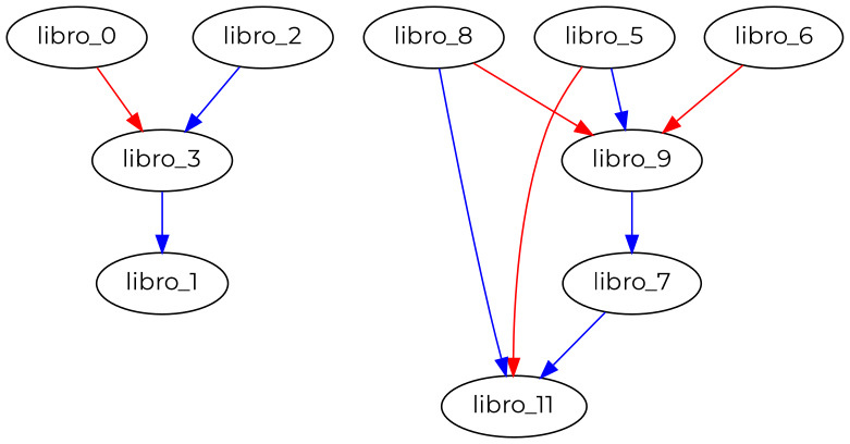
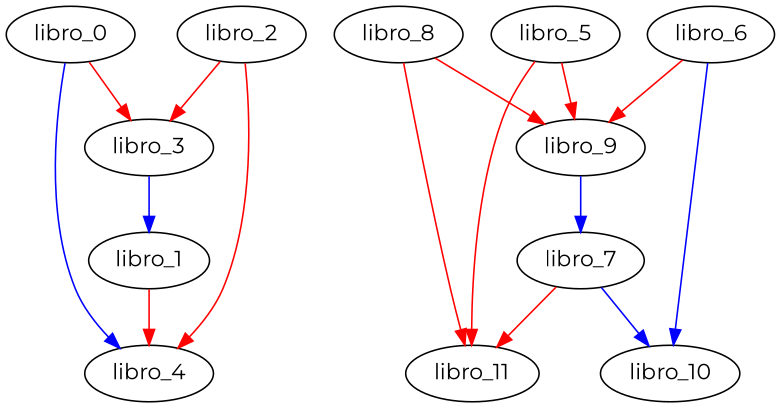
  digraph {
    fontname=Montserrat
    node [fontname=Montserrat]
    edge [color=blue fontname=Montserrat]
    libro_0
    libro_3
+   libro_4
    libro_1
    libro_2
    libro_5
    libro_9
    libro_11
    libro_7
    libro_6
+   libro_10
    libro_8
    libro_0 -> libro_3 [color=red]
+   libro_0 -> libro_4
    libro_3 -> libro_1
-   libro_2 -> libro_3
-   libro_5 -> libro_9
+   libro_1 -> libro_4 [color=red]
+   libro_2 -> libro_3 [color=red]
+   libro_2 -> libro_4 [color=red]
+   libro_5 -> libro_9 [color=red]
    libro_5 -> libro_11 [color=red]
    libro_9 -> libro_7
-   libro_7 -> libro_11
+   libro_7 -> libro_11 [color=red]
+   libro_7 -> libro_10
    libro_6 -> libro_9 [color=red]
+   libro_6 -> libro_10
    libro_8 -> libro_9 [color=red]
-   libro_8 -> libro_11
+   libro_8 -> libro_11 [color=red]
  }
